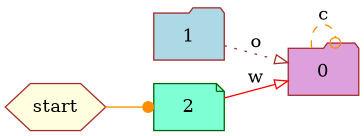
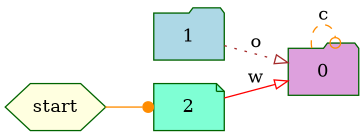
  digraph {
    rankdir=LR
    node [color=brown shape=folder style=filled]
    edge [arrowhead=onormal color=darkorange style=solid]
-   n1 [fillcolor=plum label=0]
-   n2 [fillcolor=lightblue label=1]
+   n1 [color=darkgreen fillcolor=plum label=0]
+   n2 [color=darkgreen fillcolor=lightblue label=1]
    n3 [color=darkgreen fillcolor=aquamarine label=2 shape=note]
-   n4 [fillcolor=lightyellow label=start shape=hexagon]
+   n4 [color=darkgreen fillcolor=lightyellow label=start shape=hexagon]
    n1 -> n1 [arrowhead=odot label=c style=dashed]
    n2 -> n1 [color=brown label=o style=dotted]
    n3 -> n1 [color=red label=w]
    n4 -> n3 [arrowhead=dot]
  }
